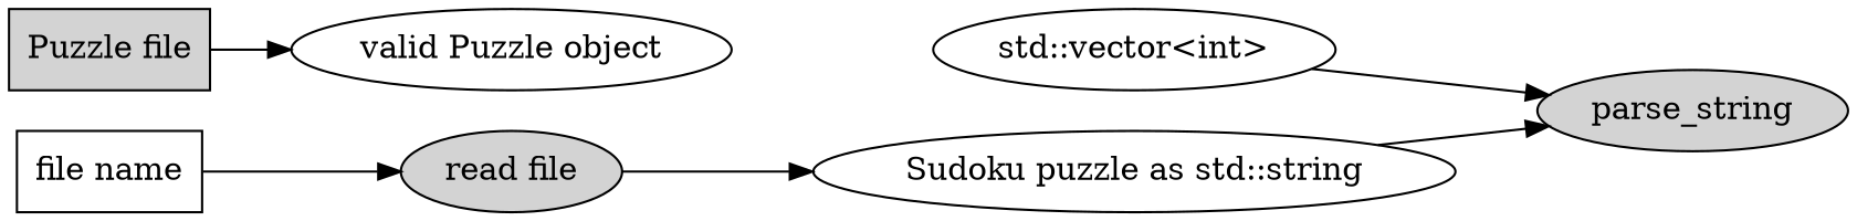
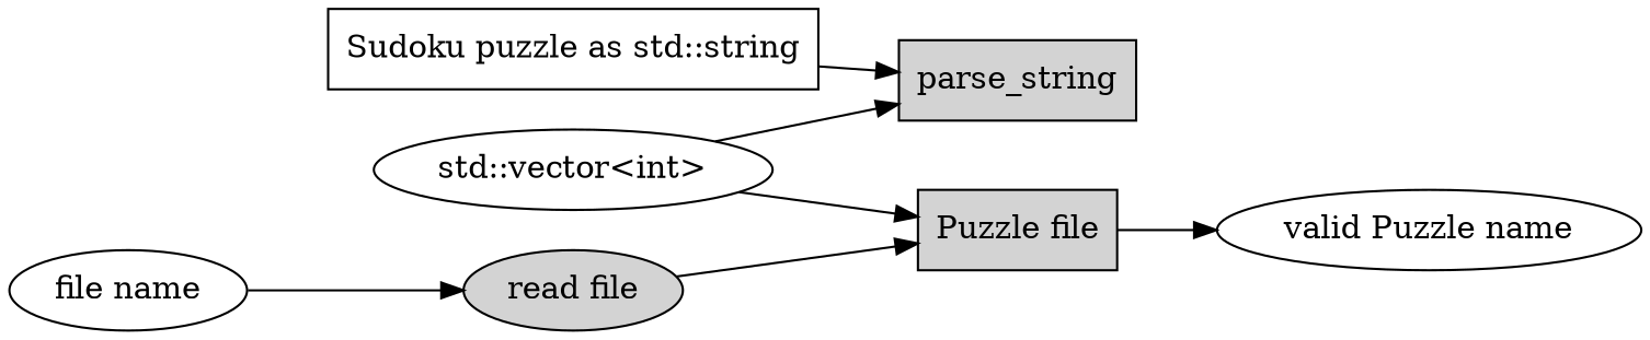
  digraph {
    rankdir=LR
    "read file" [fillcolor=lightgrey shape=ellipse style=filled]
-   n2 [label="Sudoku puzzle as std::string"]
-   parse_string [fillcolor=lightgrey shape=ellipse style=filled]
+   n2 [label="Sudoku puzzle as std::string" shape=box]
+   parse_string [fillcolor=lightgrey shape=box style=filled]
    "std::vector<int>"
    n5 [fillcolor=lightgrey label="Puzzle file" shape=box style=filled]
-   "valid Puzzle object"
-   "file name" [shape=box]
-   "read file" -> n2
+   "valid Puzzle object" [label="valid Puzzle name"]
+   "file name"
+   "read file" -> n5
    n2 -> parse_string
    "std::vector<int>" -> parse_string
+   "std::vector<int>" -> n5
    n5 -> "valid Puzzle object"
    "file name" -> "read file"
  }
